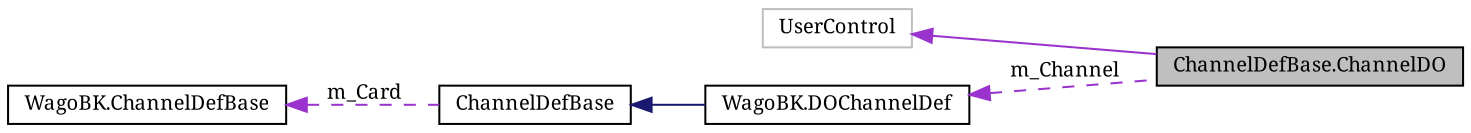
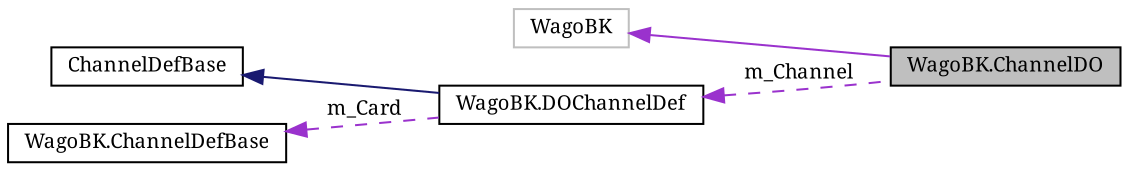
  digraph {
    fontname="Noto Serif"
    rankdir=LR
    node [color=black fillcolor=white fontname="Noto Serif" fontsize=10 shape=record style=filled]
    edge [color=darkorchid3 dir=back fontname="Noto Serif" fontsize=10 labelfontname=Arial labelfontsize=10 style=solid]
-   n1 [fillcolor=grey75 fontcolor=black height=0.2 label="ChannelDefBase.ChannelDO" width=0.4]
-   n2 [color=grey75 height=0.2 label=UserControl width=0.4]
+   n1 [fillcolor=grey75 fontcolor=black height=0.2 label="WagoBK.ChannelDO" width=0.4]
+   n2 [color=grey75 height=0.2 label=WagoBK width=0.4]
    n3 [height=0.2 label="WagoBK.DOChannelDef" width=0.4]
    n4 [height=0.2 label=ChannelDefBase width=0.4]
    n5 [height=0.2 label="WagoBK.ChannelDefBase" width=0.4]
    n2 -> n1
    n3 -> n1 [label=" m_Channel" style=dashed]
    n4 -> n3 [color=midnightblue]
-   n5 -> n4 [label=" m_Card" style=dashed]
+   n5 -> n3 [label=" m_Card" style=dashed]
  }
